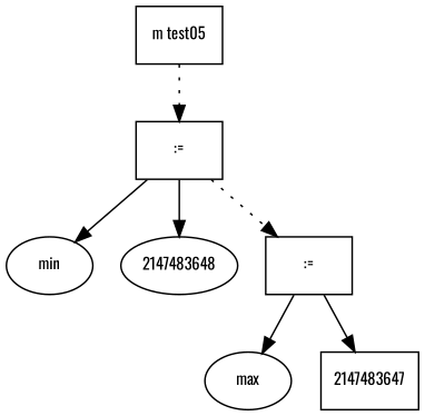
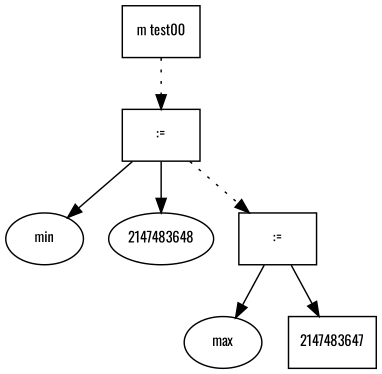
  digraph {
    fontname=Oswald
    fontsize=10
    node [fontname=Oswald fontsize=10 shape=box]
    edge [fontname=Oswald fontsize=10]
-   n1 [label="m test05"]
+   n1 [label="m test00"]
    n2 [label=":="]
    n3 [label=min shape=ellipse]
    n4 [label=2147483648 shape=ellipse]
    n5 [label=":="]
    n6 [label=max shape=ellipse]
    n7 [label=2147483647]
    n1 -> n2 [style=dotted]
    n2 -> n3
    n2 -> n4
    n2 -> n5 [style=dotted]
    n5 -> n6
    n5 -> n7
  }
